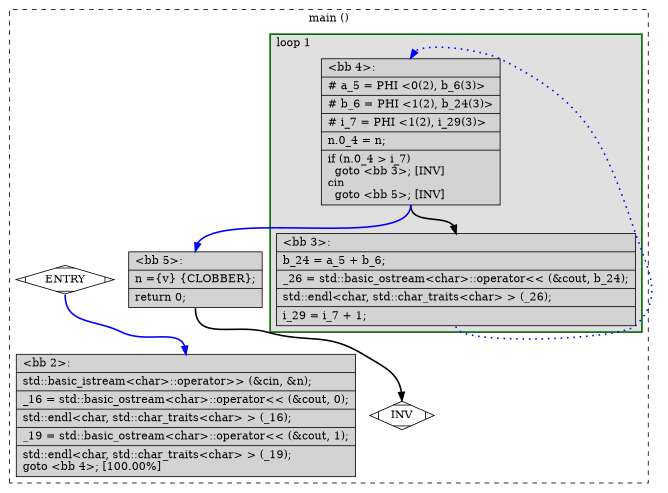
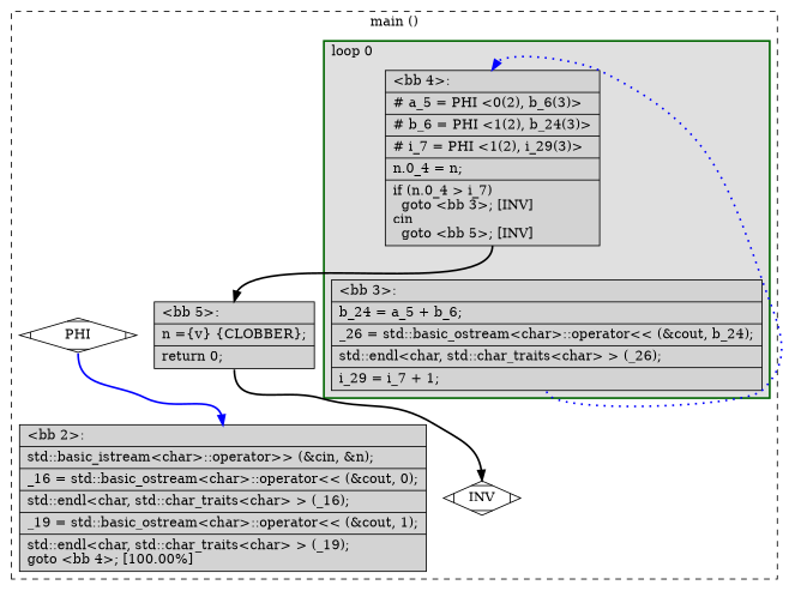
  digraph {
    node [fillcolor=lightgrey shape=record style=filled]
    edge [color=black constraint=true headport=n style="solid,bold" tailport=s weight=10]
    n1 [label="{\<bb\ 4\>:\l|#\ a_5\ =\ PHI\ \<0(2),\ b_6(3)\>\l|#\ b_6\ =\ PHI\ \<1(2),\ b_24(3)\>\l|#\ i_7\ =\ PHI\ \<1(2),\ i_29(3)\>\l|n.0_4\ =\ n;\l|if\ (n.0_4\ \>\ i_7)\l\ \ goto\ \<bb\ 3\>;\ [INV]\lcin\l\ \ goto\ \<bb\ 5\>;\ [INV]\l}"]
    n2 [label="{\<bb\ 3\>:\l|b_24\ =\ a_5\ +\ b_6;\l|_26\ =\ std::basic_ostream\<char\>::operator\<\<\ (&cout,\ b_24);\l|std::endl\<char,\ std::char_traits\<char\>\ \>\ (_26);\l|i_29\ =\ i_7\ +\ 1;\l}"]
    n3 [label="{\<bb\ 5\>:\l|n\ =\{v\}\ \{CLOBBER\};\l|return\ 0;\l}"]
-   n4 [fillcolor=white label=ENTRY shape=Mdiamond]
+   n4 [fillcolor=white label=PHI shape=Mdiamond]
    n5 [fillcolor=white label=INV shape=Mdiamond]
    n6 [label="{\<bb\ 2\>:\l|std::basic_istream\<char\>::operator\>\>\ (&cin,\ &n);\l|_16\ =\ std::basic_ostream\<char\>::operator\<\<\ (&cout,\ 0);\l|std::endl\<char,\ std::char_traits\<char\>\ \>\ (_16);\l|_19\ =\ std::basic_ostream\<char\>::operator\<\<\ (&cout,\ 1);\l|std::endl\<char,\ std::char_traits\<char\>\ \>\ (_19);\lgoto\ \<bb\ 4\>;\ [100.00%]\l}"]
    subgraph cluster_1 {
      color=black
      label="main ()"
      style=dashed
      n3
      n4
      n5
      n6
      subgraph cluster_2 {
        color=darkgreen
        fillcolor=grey88
-       label="loop 1"
+       label="loop 0"
        labeljust=l
        penwidth=2
        style=filled
        n1
        n2
      }
    }
-   n1 -> n2
-   n1 -> n3 [color=blue]
+   n1 -> n3
    n2 -> n1 [color=blue constraint=false style="dotted,bold"]
    n3 -> n5
    n4 -> n5 [style=invis color="" weight=""]
    n4 -> n6 [color=blue weight=100]
  }
